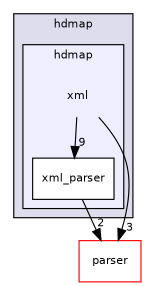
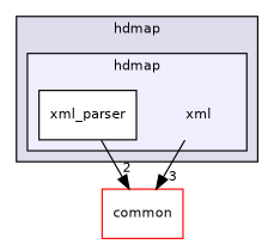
  digraph {
    compound=true
    node [fontname=Helvetica fontsize=10 shape=box fillcolor=white style=filled]
    edge [labeldistance=1.5 labelfontname=Helvetica labelfontsize=10]
    n1 [label=xml shape=plaintext fillcolor="" style=""]
    n2 [color=black label=xml_parser]
-   n3 [color=red label=parser]
+   n3 [color=red label=common]
    subgraph cluster_1 {
      bgcolor="#ddddee"
      fontname=Helvetica
      fontsize=10
      label=hdmap
      pencolor=black
      subgraph cluster_2 {
        bgcolor="#eeeeff"
        fontname=Helvetica
        fontsize=10
        label=hdmap
        pencolor=black
        n1
        n2
      }
    }
-   n1 -> n2 [headlabel=9]
    n1 -> n3 [headlabel=3]
    n2 -> n3 [headlabel=2]
  }
